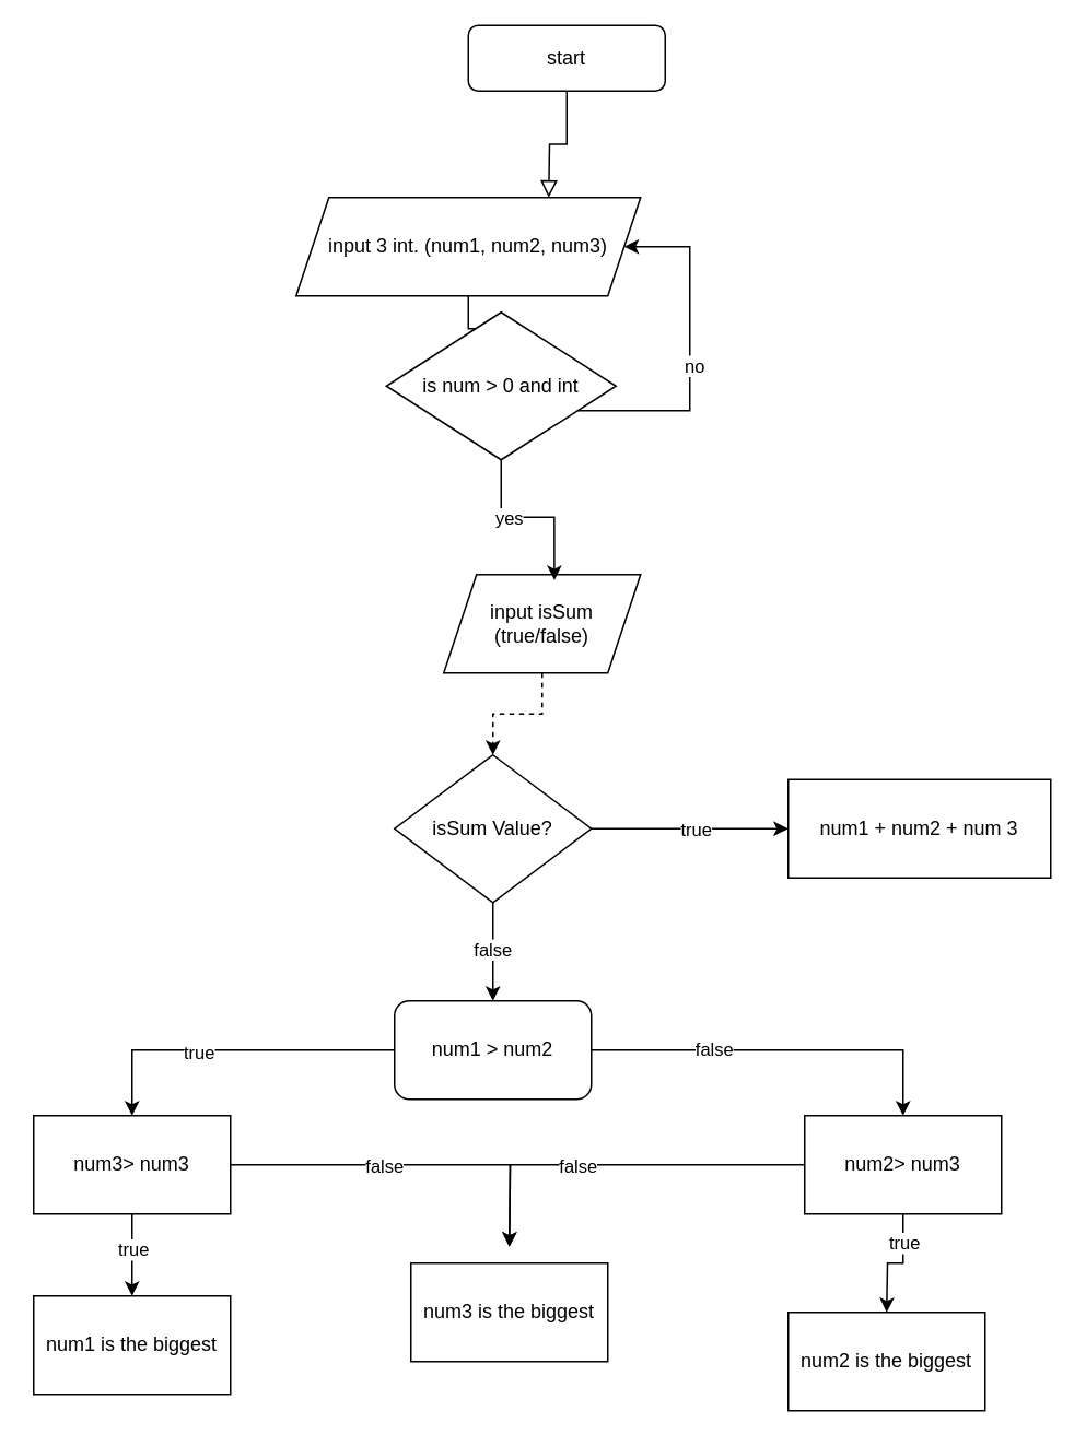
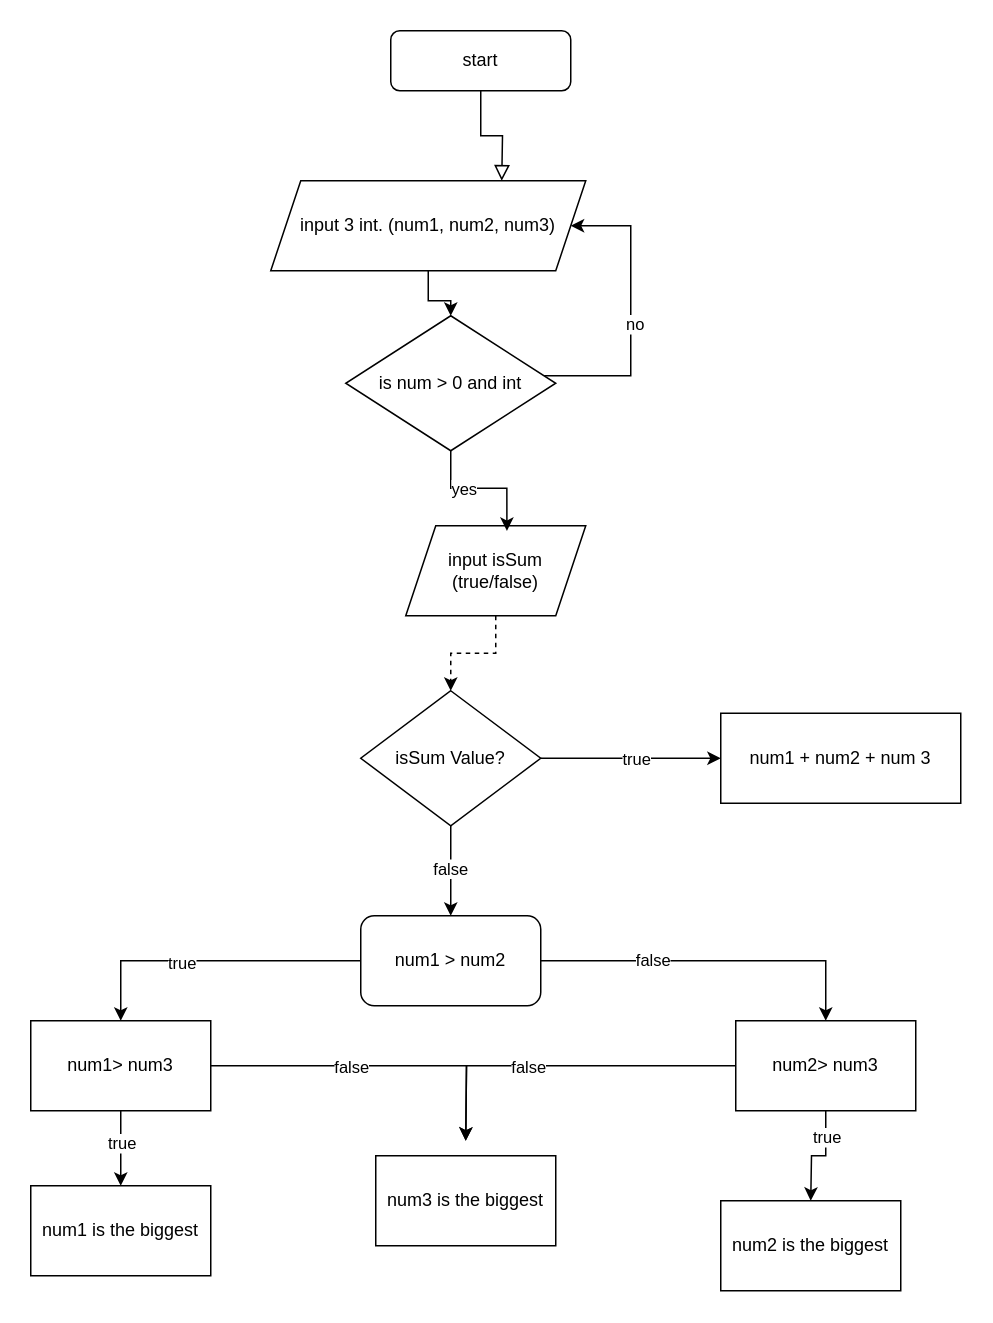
  <mxCell id="0" />
  <mxCell id="1" parent="0" />
  <mxCell id="2" value="" style="rounded=0;html=1;jettySize=auto;orthogonalLoop=1;fontSize=11;endArrow=block;endFill=0;endSize=8;strokeWidth=1;shadow=0;labelBackgroundColor=none;edgeStyle=orthogonalEdgeStyle;" parent="1" source="3" edge="1"><mxGeometry relative="1" as="geometry"><mxPoint x="334" y="120" as="targetPoint" /></mxGeometry></mxCell>
- <mxCell id="3" value="start" style="rounded=1;whiteSpace=wrap;html=1;fontSize=12;glass=0;strokeWidth=1;shadow=0;" parent="1" vertex="1"><mxGeometry x="285" y="15" width="120" height="40" as="geometry" /></mxCell>
+ <mxCell id="3" value="start" style="rounded=1;whiteSpace=wrap;html=1;fontSize=12;glass=0;strokeWidth=1;shadow=0;" parent="1" vertex="1"><mxGeometry x="260" y="20" width="120" height="40" as="geometry" /></mxCell>
  <mxCell id="4" style="edgeStyle=orthogonalEdgeStyle;rounded=0;orthogonalLoop=1;jettySize=auto;html=1;entryX=0.5;entryY=0;entryDx=0;entryDy=0;" edge="1" parent="1" source="5" target="8"><mxGeometry relative="1" as="geometry" /></mxCell>
  <mxCell id="5" value="input 3 int. (num1, num2, num3)" style="shape=parallelogram;perimeter=parallelogramPerimeter;whiteSpace=wrap;html=1;fixedSize=1;" vertex="1" parent="1"><mxGeometry x="180" y="120" width="210" height="60" as="geometry" /></mxCell>
  <mxCell id="6" style="edgeStyle=orthogonalEdgeStyle;rounded=0;orthogonalLoop=1;jettySize=auto;html=1;entryX=1;entryY=0.5;entryDx=0;entryDy=0;" edge="1" parent="1" source="8" target="5"><mxGeometry relative="1" as="geometry"><mxPoint x="440" y="150" as="targetPoint" /><Array as="points"><mxPoint x="420" y="250" /><mxPoint x="420" y="150" /></Array></mxGeometry></mxCell>
  <mxCell id="7" value="no" style="edgeLabel;html=1;align=center;verticalAlign=middle;resizable=0;points=[];" vertex="1" connectable="0" parent="6"><mxGeometry x="-0.074" y="-2" relative="1" as="geometry"><mxPoint as="offset" /></mxGeometry></mxCell>
- <mxCell id="8" value="is num &amp;gt; 0 and int" style="rhombus;whiteSpace=wrap;html=1;" vertex="1" parent="1"><mxGeometry x="235" y="190" width="140" height="90" as="geometry" /></mxCell>
+ <mxCell id="8" value="is num &amp;gt; 0 and int" style="rhombus;whiteSpace=wrap;html=1;" vertex="1" parent="1"><mxGeometry x="230" y="210" width="140" height="90" as="geometry" /></mxCell>
  <mxCell id="9" style="edgeStyle=orthogonalEdgeStyle;rounded=0;orthogonalLoop=1;jettySize=auto;html=1;entryX=0.5;entryY=0;entryDx=0;entryDy=0;dashed=1;" edge="1" parent="1" source="10" target="17"><mxGeometry relative="1" as="geometry" /></mxCell>
  <mxCell id="10" value="input isSum (true/false)" style="shape=parallelogram;perimeter=parallelogramPerimeter;whiteSpace=wrap;html=1;fixedSize=1;" vertex="1" parent="1"><mxGeometry x="270" y="350" width="120" height="60" as="geometry" /></mxCell>
  <mxCell id="11" style="edgeStyle=orthogonalEdgeStyle;rounded=0;orthogonalLoop=1;jettySize=auto;html=1;entryX=0.562;entryY=0.057;entryDx=0;entryDy=0;entryPerimeter=0;" edge="1" parent="1" source="8" target="10"><mxGeometry relative="1" as="geometry" /></mxCell>
  <mxCell id="12" value="yes" style="edgeLabel;html=1;align=center;verticalAlign=middle;resizable=0;points=[];" vertex="1" connectable="0" parent="11"><mxGeometry x="-0.266" relative="1" as="geometry"><mxPoint as="offset" /></mxGeometry></mxCell>
  <mxCell id="13" style="edgeStyle=orthogonalEdgeStyle;rounded=0;orthogonalLoop=1;jettySize=auto;html=1;" edge="1" parent="1" source="17" target="18"><mxGeometry relative="1" as="geometry"><mxPoint x="450" y="505" as="targetPoint" /></mxGeometry></mxCell>
  <mxCell id="14" value="true" style="edgeLabel;html=1;align=center;verticalAlign=middle;resizable=0;points=[];" vertex="1" connectable="0" parent="13"><mxGeometry x="0.054" relative="1" as="geometry"><mxPoint as="offset" /></mxGeometry></mxCell>
  <mxCell id="15" style="edgeStyle=orthogonalEdgeStyle;rounded=0;orthogonalLoop=1;jettySize=auto;html=1;" edge="1" parent="1" source="17" target="23"><mxGeometry relative="1" as="geometry"><mxPoint x="300" y="640" as="targetPoint" /></mxGeometry></mxCell>
  <mxCell id="16" value="false" style="edgeLabel;html=1;align=center;verticalAlign=middle;resizable=0;points=[];" vertex="1" connectable="0" parent="15"><mxGeometry x="-0.076" y="-1" relative="1" as="geometry"><mxPoint as="offset" /></mxGeometry></mxCell>
  <mxCell id="17" value="isSum Value?" style="rhombus;whiteSpace=wrap;html=1;" vertex="1" parent="1"><mxGeometry x="240" y="460" width="120" height="90" as="geometry" /></mxCell>
  <mxCell id="18" value="num1 + num2 + num 3" style="rounded=0;whiteSpace=wrap;html=1;" vertex="1" parent="1"><mxGeometry x="480" y="475" width="160" height="60" as="geometry" /></mxCell>
  <mxCell id="19" style="edgeStyle=orthogonalEdgeStyle;rounded=0;orthogonalLoop=1;jettySize=auto;html=1;" edge="1" parent="1" source="23" target="28"><mxGeometry relative="1" as="geometry"><mxPoint x="80" y="710" as="targetPoint" /></mxGeometry></mxCell>
  <mxCell id="20" value="true" style="edgeLabel;html=1;align=center;verticalAlign=middle;resizable=0;points=[];" vertex="1" connectable="0" parent="19"><mxGeometry x="0.196" y="1" relative="1" as="geometry"><mxPoint as="offset" /></mxGeometry></mxCell>
  <mxCell id="21" style="edgeStyle=orthogonalEdgeStyle;rounded=0;orthogonalLoop=1;jettySize=auto;html=1;" edge="1" parent="1" source="23" target="33"><mxGeometry relative="1" as="geometry"><mxPoint x="550" y="710" as="targetPoint" /></mxGeometry></mxCell>
  <mxCell id="22" value="false" style="edgeLabel;html=1;align=center;verticalAlign=middle;resizable=0;points=[];" vertex="1" connectable="0" parent="21"><mxGeometry x="-0.355" y="1" relative="1" as="geometry"><mxPoint as="offset" /></mxGeometry></mxCell>
  <mxCell id="23" value="num1 &amp;gt; num2" style="whiteSpace=wrap;html=1;rounded=1;" vertex="1" parent="1"><mxGeometry x="240" y="610" width="120" height="60" as="geometry" /></mxCell>
  <mxCell id="24" style="edgeStyle=orthogonalEdgeStyle;rounded=0;orthogonalLoop=1;jettySize=auto;html=1;" edge="1" parent="1" source="28"><mxGeometry relative="1" as="geometry"><mxPoint x="80" y="790" as="targetPoint" /></mxGeometry></mxCell>
  <mxCell id="25" value="true" style="edgeLabel;html=1;align=center;verticalAlign=middle;resizable=0;points=[];" vertex="1" connectable="0" parent="24"><mxGeometry x="-0.162" relative="1" as="geometry"><mxPoint as="offset" /></mxGeometry></mxCell>
  <mxCell id="26" style="edgeStyle=orthogonalEdgeStyle;rounded=0;orthogonalLoop=1;jettySize=auto;html=1;" edge="1" parent="1" source="28"><mxGeometry relative="1" as="geometry"><mxPoint x="310" y="760" as="targetPoint" /></mxGeometry></mxCell>
  <mxCell id="27" value="false" style="edgeLabel;html=1;align=center;verticalAlign=middle;resizable=0;points=[];" vertex="1" connectable="0" parent="26"><mxGeometry x="-0.156" relative="1" as="geometry"><mxPoint as="offset" /></mxGeometry></mxCell>
- <mxCell id="28" value="num3&amp;gt; num3" style="rounded=0;whiteSpace=wrap;html=1;" vertex="1" parent="1"><mxGeometry x="20" y="680" width="120" height="60" as="geometry" /></mxCell>
+ <mxCell id="28" value="num1&amp;gt; num3" style="rounded=0;whiteSpace=wrap;html=1;" vertex="1" parent="1"><mxGeometry x="20" y="680" width="120" height="60" as="geometry" /></mxCell>
  <mxCell id="29" style="edgeStyle=orthogonalEdgeStyle;rounded=0;orthogonalLoop=1;jettySize=auto;html=1;" edge="1" parent="1" source="33"><mxGeometry relative="1" as="geometry"><mxPoint x="540" y="800" as="targetPoint" /></mxGeometry></mxCell>
  <mxCell id="30" value="true" style="edgeLabel;html=1;align=center;verticalAlign=middle;resizable=0;points=[];" vertex="1" connectable="0" parent="29"><mxGeometry x="-0.507" relative="1" as="geometry"><mxPoint as="offset" /></mxGeometry></mxCell>
  <mxCell id="31" style="edgeStyle=orthogonalEdgeStyle;rounded=0;orthogonalLoop=1;jettySize=auto;html=1;" edge="1" parent="1" source="33"><mxGeometry relative="1" as="geometry"><mxPoint x="310" y="760" as="targetPoint" /></mxGeometry></mxCell>
  <mxCell id="32" value="false" style="edgeLabel;html=1;align=center;verticalAlign=middle;resizable=0;points=[];" vertex="1" connectable="0" parent="31"><mxGeometry x="0.209" relative="1" as="geometry"><mxPoint as="offset" /></mxGeometry></mxCell>
  <mxCell id="33" value="num2&amp;gt; num3" style="rounded=0;whiteSpace=wrap;html=1;" vertex="1" parent="1"><mxGeometry x="490" y="680" width="120" height="60" as="geometry" /></mxCell>
  <mxCell id="34" value="num3 is the biggest" style="rounded=0;whiteSpace=wrap;html=1;" vertex="1" parent="1"><mxGeometry x="250" y="770" width="120" height="60" as="geometry" /></mxCell>
  <mxCell id="35" value="num2 is the biggest" style="rounded=0;whiteSpace=wrap;html=1;" vertex="1" parent="1"><mxGeometry x="480" y="800" width="120" height="60" as="geometry" /></mxCell>
  <mxCell id="36" value="num1 is the biggest" style="rounded=0;whiteSpace=wrap;html=1;" vertex="1" parent="1"><mxGeometry x="20" y="790" width="120" height="60" as="geometry" /></mxCell>
